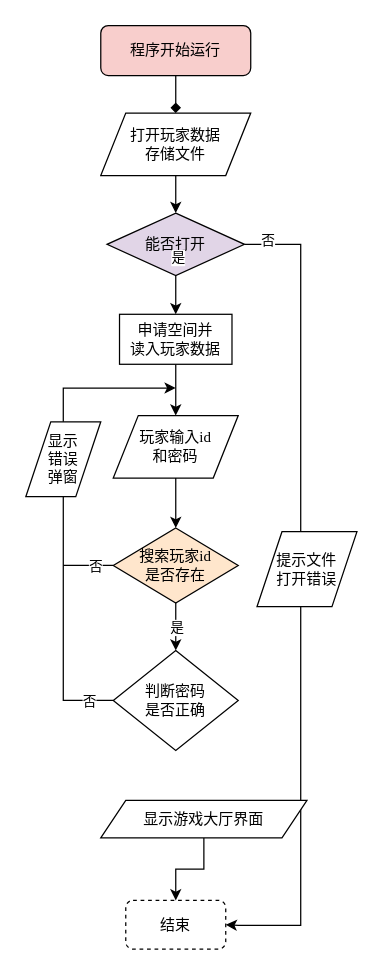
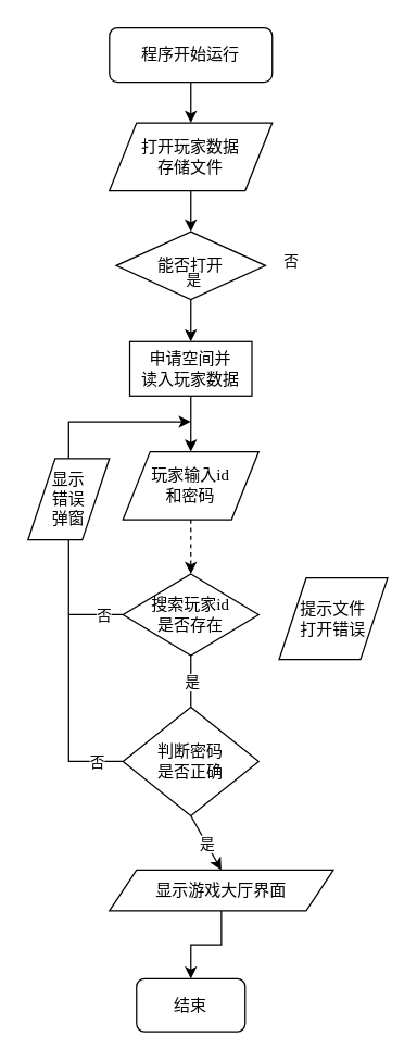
  <mxCell id="0" />
  <mxCell id="1" parent="0" />
- <mxCell id="2" style="edgeStyle=orthogonalEdgeStyle;rounded=0;orthogonalLoop=1;jettySize=auto;html=1;entryX=0.5;entryY=0;entryDx=0;entryDy=0;fontFamily=Times New Roman;endArrow=diamond;" edge="1" parent="1" source="3" target="5"><mxGeometry relative="1" as="geometry" /></mxCell>
- <mxCell id="3" value="&lt;font&gt;程序开始运行&lt;/font&gt;" style="rounded=1;whiteSpace=wrap;html=1;fontSize=12;glass=0;strokeWidth=1;shadow=0;fontFamily=Times New Roman;fillColor=#f8cecc;" parent="1" vertex="1"><mxGeometry x="80" y="20" width="120" height="40" as="geometry" /></mxCell>
+ <mxCell id="2" style="edgeStyle=orthogonalEdgeStyle;rounded=0;orthogonalLoop=1;jettySize=auto;html=1;entryX=0.5;entryY=0;entryDx=0;entryDy=0;fontFamily=Times New Roman;" edge="1" parent="1" source="3" target="5"><mxGeometry relative="1" as="geometry" /></mxCell>
+ <mxCell id="3" value="&lt;font&gt;程序开始运行&lt;/font&gt;" style="rounded=1;whiteSpace=wrap;html=1;fontSize=12;glass=0;strokeWidth=1;shadow=0;fontFamily=Times New Roman;" parent="1" vertex="1"><mxGeometry x="80" y="20" width="120" height="40" as="geometry" /></mxCell>
  <mxCell id="4" style="edgeStyle=orthogonalEdgeStyle;rounded=0;orthogonalLoop=1;jettySize=auto;html=1;fontFamily=Times New Roman;" edge="1" parent="1" source="5" target="8"><mxGeometry relative="1" as="geometry" /></mxCell>
  <mxCell id="5" value="打开玩家数据&lt;br&gt;存储文件" style="shape=parallelogram;perimeter=parallelogramPerimeter;whiteSpace=wrap;html=1;fixedSize=1;fontFamily=Times New Roman;" vertex="1" parent="1"><mxGeometry x="80" y="90" width="120" height="50" as="geometry" /></mxCell>
- <mxCell id="6" style="edgeStyle=orthogonalEdgeStyle;rounded=0;orthogonalLoop=1;jettySize=auto;html=1;entryX=1;entryY=0.5;entryDx=0;entryDy=0;fontFamily=Times New Roman;exitX=1;exitY=0.5;exitDx=0;exitDy=0;" edge="1" parent="1" source="8" target="9"><mxGeometry relative="1" as="geometry"><mxPoint x="195" y="196" as="sourcePoint" /><Array as="points"><mxPoint x="240" y="195" /><mxPoint x="240" y="740" /><mxPoint x="190" y="740" /></Array></mxGeometry></mxCell>
  <mxCell id="7" style="edgeStyle=orthogonalEdgeStyle;rounded=0;orthogonalLoop=1;jettySize=auto;html=1;fontFamily=Times New Roman;" edge="1" parent="1" source="8" target="11"><mxGeometry relative="1" as="geometry" /></mxCell>
- <mxCell id="8" value="能否打开" style="rhombus;whiteSpace=wrap;html=1;fontFamily=Times New Roman;fillColor=#e1d5e7;" vertex="1" parent="1"><mxGeometry x="85" y="170" width="110" height="50" as="geometry" /></mxCell>
- <mxCell id="9" value="结束" style="rounded=1;whiteSpace=wrap;html=1;fontFamily=Times New Roman;dashed=1;" vertex="1" parent="1"><mxGeometry x="100" y="720" width="80" height="39" as="geometry" /></mxCell>
+ <mxCell id="8" value="能否打开" style="rhombus;whiteSpace=wrap;html=1;fontFamily=Times New Roman;" vertex="1" parent="1"><mxGeometry x="85" y="170" width="110" height="50" as="geometry" /></mxCell>
+ <mxCell id="9" value="结束" style="rounded=1;whiteSpace=wrap;html=1;fontFamily=Times New Roman;" vertex="1" parent="1"><mxGeometry x="100" y="720" width="80" height="39" as="geometry" /></mxCell>
  <mxCell id="10" style="edgeStyle=orthogonalEdgeStyle;rounded=0;orthogonalLoop=1;jettySize=auto;html=1;fontFamily=Times New Roman;" edge="1" parent="1" source="11" target="13"><mxGeometry relative="1" as="geometry" /></mxCell>
  <mxCell id="11" value="申请空间并&lt;br&gt;读入玩家数据" style="rounded=0;whiteSpace=wrap;html=1;fontFamily=Times New Roman;" vertex="1" parent="1"><mxGeometry x="95" y="251" width="90" height="40" as="geometry" /></mxCell>
- <mxCell id="12" style="edgeStyle=orthogonalEdgeStyle;rounded=0;orthogonalLoop=1;jettySize=auto;html=1;entryX=0.5;entryY=0;entryDx=0;entryDy=0;fontFamily=Times New Roman;" edge="1" parent="1" source="13" target="14"><mxGeometry relative="1" as="geometry" /></mxCell>
+ <mxCell id="12" style="edgeStyle=orthogonalEdgeStyle;rounded=0;orthogonalLoop=1;jettySize=auto;html=1;entryX=0.5;entryY=0;entryDx=0;entryDy=0;fontFamily=Times New Roman;dashed=1;" edge="1" parent="1" source="13" target="14"><mxGeometry relative="1" as="geometry" /></mxCell>
  <mxCell id="13" value="玩家输入id&lt;br&gt;和密码" style="shape=parallelogram;perimeter=parallelogramPerimeter;whiteSpace=wrap;html=1;fixedSize=1;fontFamily=Times New Roman;aspect=fixed;" vertex="1" parent="1"><mxGeometry x="90" y="332" width="100" height="50" as="geometry" /></mxCell>
- <mxCell id="14" value="搜索玩家id&lt;br&gt;是否存在" style="rhombus;whiteSpace=wrap;html=1;fontFamily=Times New Roman;fillColor=#ffe6cc;" vertex="1" parent="1"><mxGeometry x="90" y="422" width="100" height="60" as="geometry" /></mxCell>
+ <mxCell id="14" value="搜索玩家id&lt;br&gt;是否存在" style="rhombus;whiteSpace=wrap;html=1;fontFamily=Times New Roman;" vertex="1" parent="1"><mxGeometry x="90" y="422" width="100" height="60" as="geometry" /></mxCell>
  <mxCell id="15" value="判断密码&lt;br&gt;是否正确" style="rhombus;whiteSpace=wrap;html=1;fontFamily=Times New Roman;" vertex="1" parent="1"><mxGeometry x="90" y="520" width="100" height="80" as="geometry" /></mxCell>
  <mxCell id="16" style="edgeStyle=orthogonalEdgeStyle;rounded=0;orthogonalLoop=1;jettySize=auto;html=1;entryX=0.5;entryY=0;entryDx=0;entryDy=0;fontFamily=Times New Roman;" edge="1" parent="1" source="17" target="9"><mxGeometry relative="1" as="geometry" /></mxCell>
  <mxCell id="17" value="显示游戏大厅界面" style="shape=parallelogram;perimeter=parallelogramPerimeter;whiteSpace=wrap;html=1;fixedSize=1;fontFamily=Times New Roman;fontSize=12;fontColor=default;align=center;strokeColor=default;fillColor=default;" vertex="1" parent="1"><mxGeometry x="80" y="640" width="165" height="30" as="geometry" /></mxCell>
- <mxCell id="18" value="" style="endArrow=classic;html=1;rounded=0;fontFamily=Times New Roman;exitX=0.5;exitY=1;exitDx=0;exitDy=0;entryX=0.5;entryY=0;entryDx=0;entryDy=0;" edge="1" parent="1" source="14" target="15"><mxGeometry relative="1" as="geometry"><mxPoint x="120" y="512" as="sourcePoint" /><mxPoint x="220" y="512" as="targetPoint" /></mxGeometry></mxCell>
+ <mxCell id="18" value="" style="endArrow=none;html=1;rounded=0;fontFamily=Times New Roman;exitX=0.5;exitY=1;exitDx=0;exitDy=0;entryX=0.5;entryY=0;entryDx=0;entryDy=0;" edge="1" parent="1" source="14" target="15"><mxGeometry relative="1" as="geometry"><mxPoint x="120" y="512" as="sourcePoint" /><mxPoint x="220" y="512" as="targetPoint" /></mxGeometry></mxCell>
  <mxCell id="19" value="是" style="edgeLabel;resizable=0;html=1;align=center;verticalAlign=middle;fontFamily=Times New Roman;" connectable="0" vertex="1" parent="18"><mxGeometry relative="1" as="geometry" /></mxCell>
  <mxCell id="20" value="" style="endArrow=none;html=1;rounded=0;fontFamily=Times New Roman;exitX=0;exitY=0.5;exitDx=0;exitDy=0;edgeStyle=orthogonalEdgeStyle;endFill=0;" edge="1" parent="1" source="14"><mxGeometry relative="1" as="geometry"><mxPoint x="60" y="502" as="sourcePoint" /><mxPoint x="50" y="452" as="targetPoint" /></mxGeometry></mxCell>
  <mxCell id="21" value="否" style="edgeLabel;resizable=0;html=1;align=center;verticalAlign=middle;fontFamily=Times New Roman;" connectable="0" vertex="1" parent="20"><mxGeometry relative="1" as="geometry"><mxPoint x="5" as="offset" /></mxGeometry></mxCell>
  <mxCell id="22" value="" style="endArrow=classic;html=1;rounded=0;fontFamily=Times New Roman;exitX=0;exitY=0.5;exitDx=0;exitDy=0;edgeStyle=elbowEdgeStyle;" edge="1" parent="1" source="15"><mxGeometry relative="1" as="geometry"><mxPoint x="0" y="610" as="sourcePoint" /><mxPoint x="140" y="310" as="targetPoint" /><Array as="points"><mxPoint x="50" y="450" /></Array></mxGeometry></mxCell>
  <mxCell id="23" value="否" style="edgeLabel;resizable=0;html=1;align=center;verticalAlign=middle;fontFamily=Times New Roman;" connectable="0" vertex="1" parent="22"><mxGeometry relative="1" as="geometry"><mxPoint x="20" y="150" as="offset" /></mxGeometry></mxCell>
  <mxCell id="24" value="提示文件&lt;br&gt;打开错误" style="shape=parallelogram;perimeter=parallelogramPerimeter;whiteSpace=wrap;html=1;fixedSize=1;fontFamily=Times New Roman;" vertex="1" parent="1"><mxGeometry x="205" y="425" width="80" height="60" as="geometry" /></mxCell>
  <mxCell id="25" value="显示&lt;br&gt;错误&lt;br&gt;弹窗" style="shape=parallelogram;perimeter=parallelogramPerimeter;whiteSpace=wrap;html=1;fixedSize=1;fontFamily=Times New Roman;" vertex="1" parent="1"><mxGeometry x="20" y="337" width="60" height="60" as="geometry" /></mxCell>
+ <mxCell id="26" value="" style="endArrow=classic;html=1;rounded=0;fontFamily=Times New Roman;exitX=0.5;exitY=1;exitDx=0;exitDy=0;entryX=0.5;entryY=0;entryDx=0;entryDy=0;" edge="1" parent="1" source="15" target="17"><mxGeometry relative="1" as="geometry"><mxPoint x="40" y="642" as="sourcePoint" /><mxPoint x="140" y="642" as="targetPoint" /></mxGeometry></mxCell>
+ <mxCell id="27" value="是" style="edgeLabel;resizable=0;html=1;align=center;verticalAlign=middle;fontFamily=Times New Roman;" connectable="0" vertex="1" parent="26"><mxGeometry relative="1" as="geometry" /></mxCell>
  <mxCell id="28" value="否" style="edgeLabel;resizable=0;html=1;align=center;verticalAlign=middle;fontFamily=Times New Roman;" connectable="0" vertex="1" parent="1"><mxGeometry x="90" y="485" as="geometry"><mxPoint x="123" y="-294" as="offset" /></mxGeometry></mxCell>
  <mxCell id="29" value="是" style="edgeLabel;resizable=0;html=1;align=center;verticalAlign=middle;fontFamily=Times New Roman;" connectable="0" vertex="1" parent="1"><mxGeometry x="150" y="519.998" as="geometry"><mxPoint x="-9" y="-314" as="offset" /></mxGeometry></mxCell>
